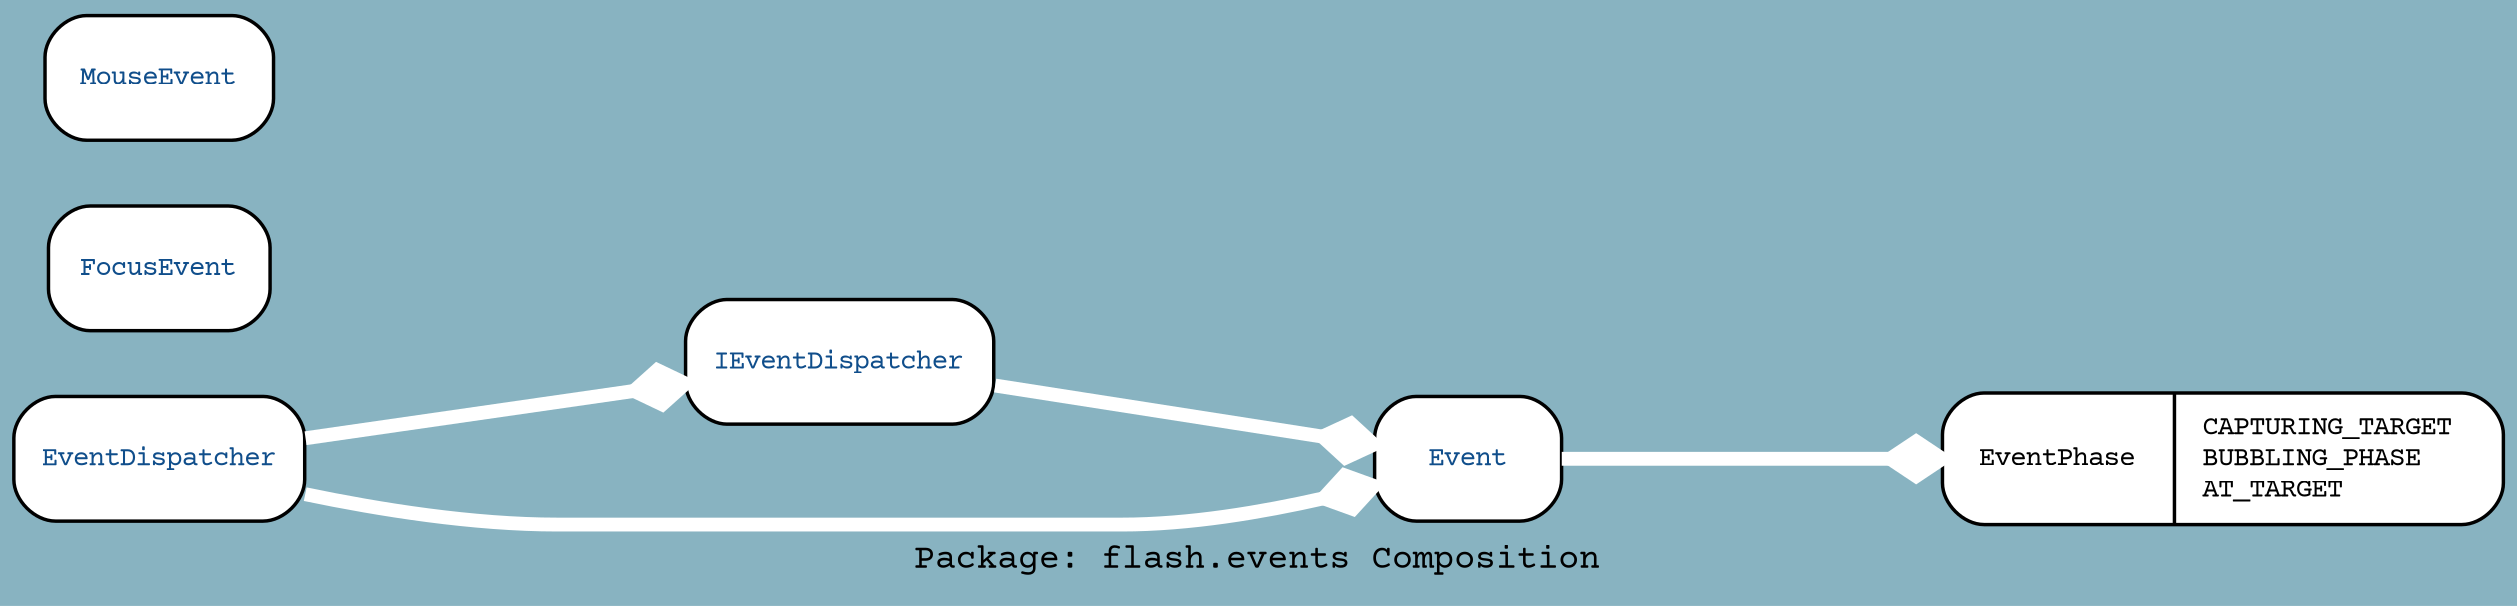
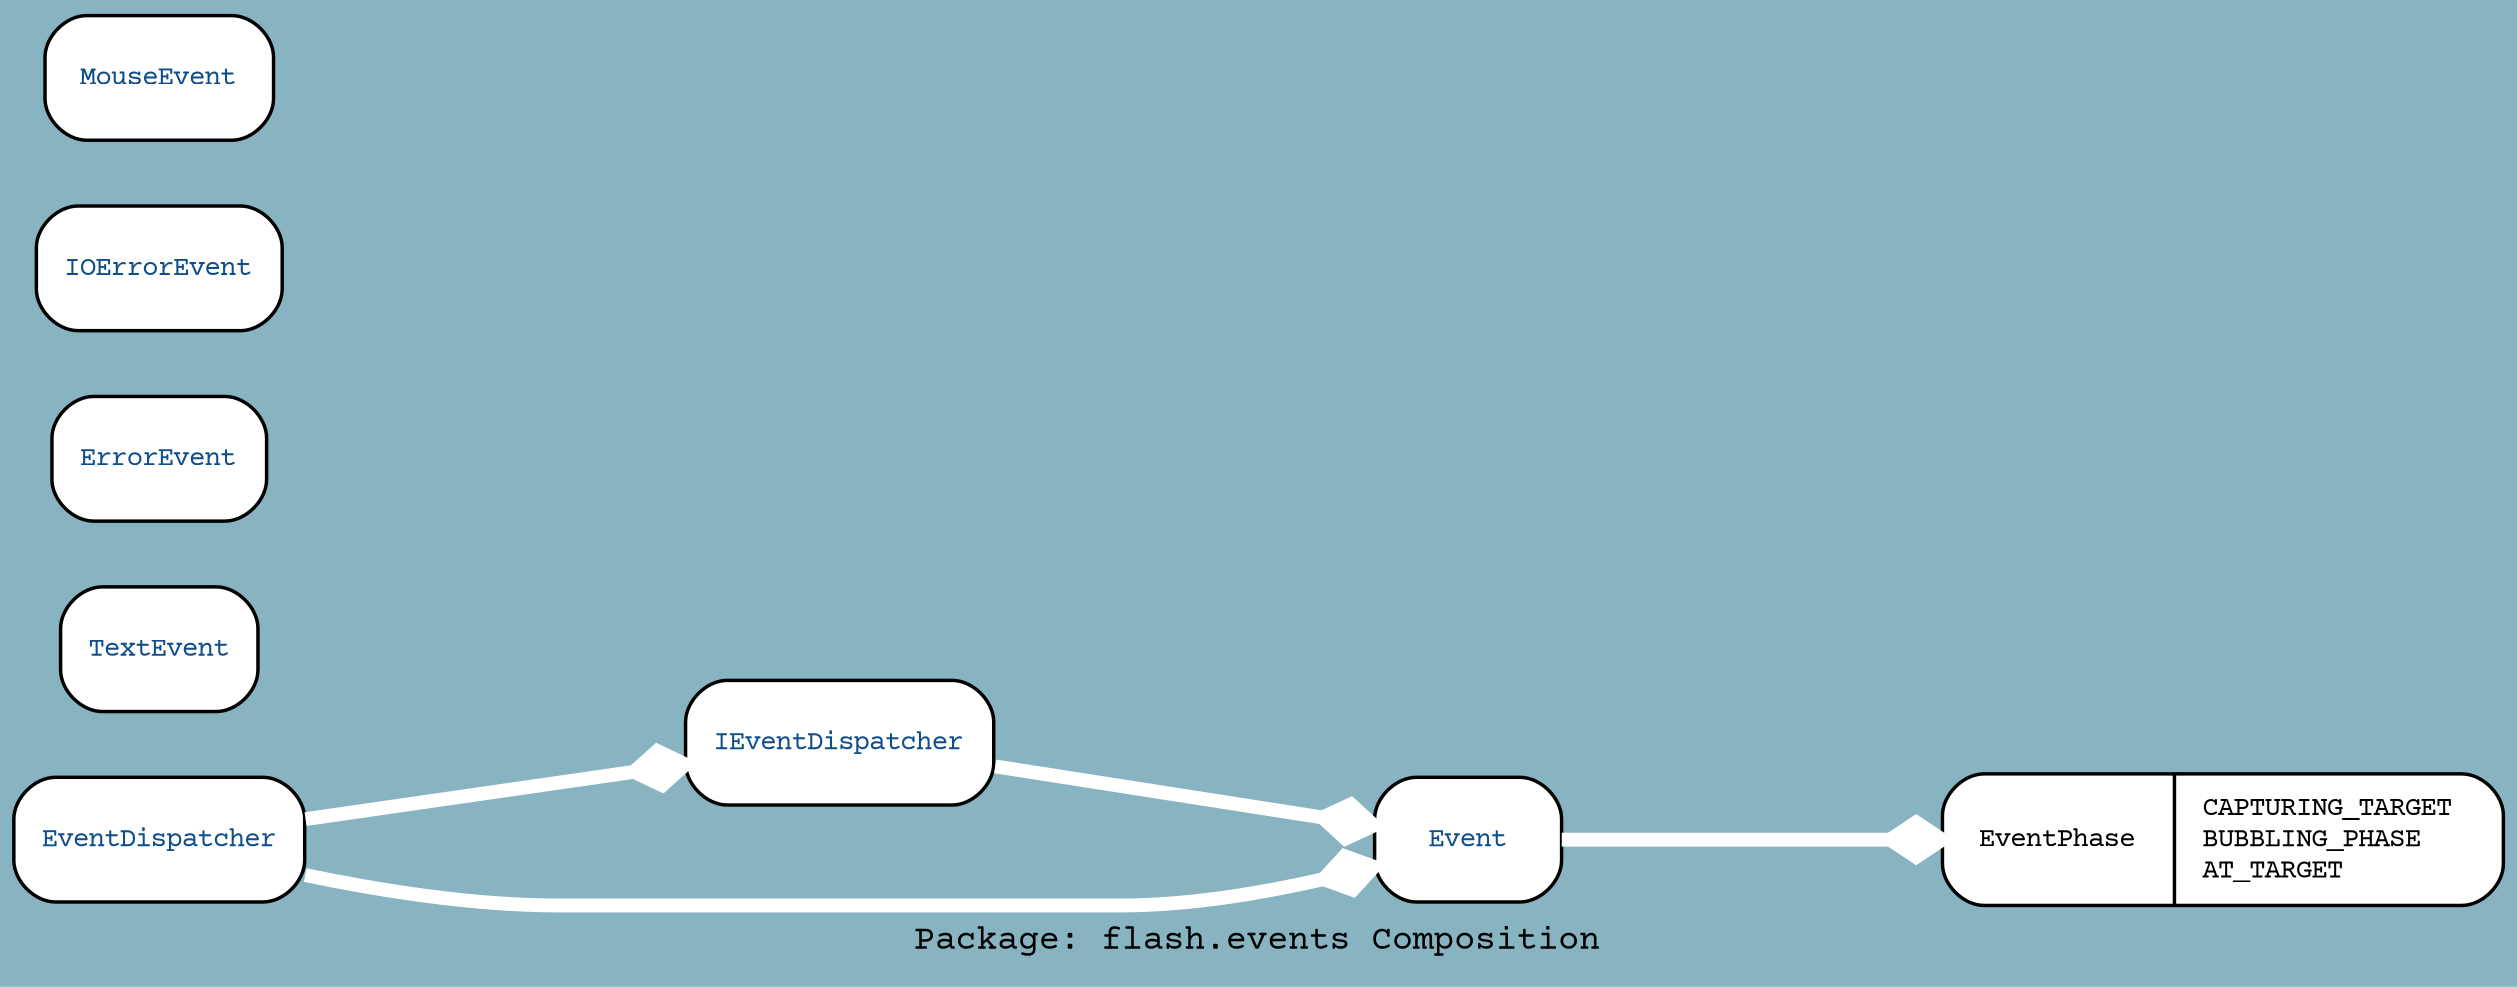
  digraph {
    bgcolor="#88B3C1"
    fontcolor=black
    fontname="Courier Prime"
    fontsize=10
    label="Package: flash.events Composition"
    rankdir=LR
    node [color=black fillcolor=white fontcolor="#104E8B" fontname="Courier Prime" fontsize=8 shape=record style="rounded,filled"]
    edge [arrowhead=diamond arrowsize=1.25 color=white fontcolor=black fontname="Courier Prime" fontsize=8 minlen=3 style="setlinewidth(4)"]
    n1 [height=0.50 label="{IEventDispatcher}" portPos=IEventDispatcher width=1.19]
    n2 [height=0.50 label="{Event}" portPos=Event width=0.75]
    n3 [fontcolor=black height=0.53 label="{EventPhase|CAPTURING_TARGET\lBUBBLING_PHASE\lAT_TARGET\l}" width=2.25]
    n4 [height=0.50 label="{EventDispatcher}" portPos=EventDispatcher width=1.17]
-   n8 [height=0.50 label="{FocusEvent}" portPos=FocusEvent width=0.89]
+   n5 [height=0.50 label="{TextEvent}" portPos=TextEvent width=0.78]
+   n6 [height=0.50 label="{ErrorEvent}" portPos=ErrorEvent width=0.83]
+   n7 [height=0.50 label="{IOErrorEvent}" portPos=IOErrorEvent width=0.97]
    n9 [height=0.50 label="{MouseEvent}" portPos=MouseEvent width=0.92]
    n1 -> n2
    n2 -> n3
    n4 -> n1
    n4 -> n2
  }
